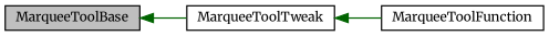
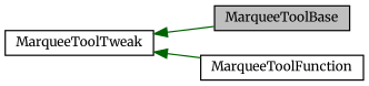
  digraph {
    fontname=Merriweather
    rankdir=LR
    node [color=black fillcolor=white fontname=Merriweather fontsize=10 shape=record style=filled]
    edge [color=darkgreen dir=back fontname=Merriweather fontsize=10 labelfontname=Helvetica labelfontsize=10 style=solid]
    n1 [fillcolor=grey75 fontcolor=black height=0.2 label=MarqueeToolBase width=0.4]
    n2 [height=0.2 label=MarqueeToolTweak width=0.4]
    n3 [height=0.2 label=MarqueeToolFunction width=0.4]
-   n1 -> n2
+   n2 -> n1
    n2 -> n3
  }
